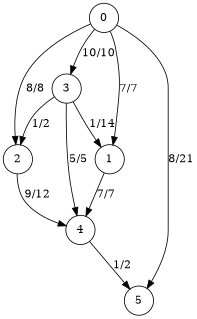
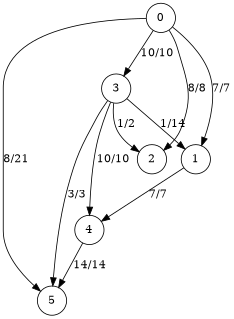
  digraph {
    fontname="DejaVu Serif"
    node [fontname="DejaVu Serif" shape=circle]
    edge [fontname="DejaVu Serif"]
    0
    1
    2
    3
    5
    4
    0 -> 1 [label="7/7"]
    0 -> 2 [label="8/8"]
    0 -> 3 [label="10/10"]
    0 -> 5 [label="8/21"]
    1 -> 4 [label="7/7"]
-   2 -> 4 [label="9/12"]
    3 -> 1 [label="1/14"]
    3 -> 2 [label="1/2"]
-   3 -> 4 [label="5/5"]
-   4 -> 5 [label="1/2"]
+   3 -> 5 [label="3/3"]
+   3 -> 4 [label="10/10"]
+   4 -> 5 [label="14/14"]
  }
